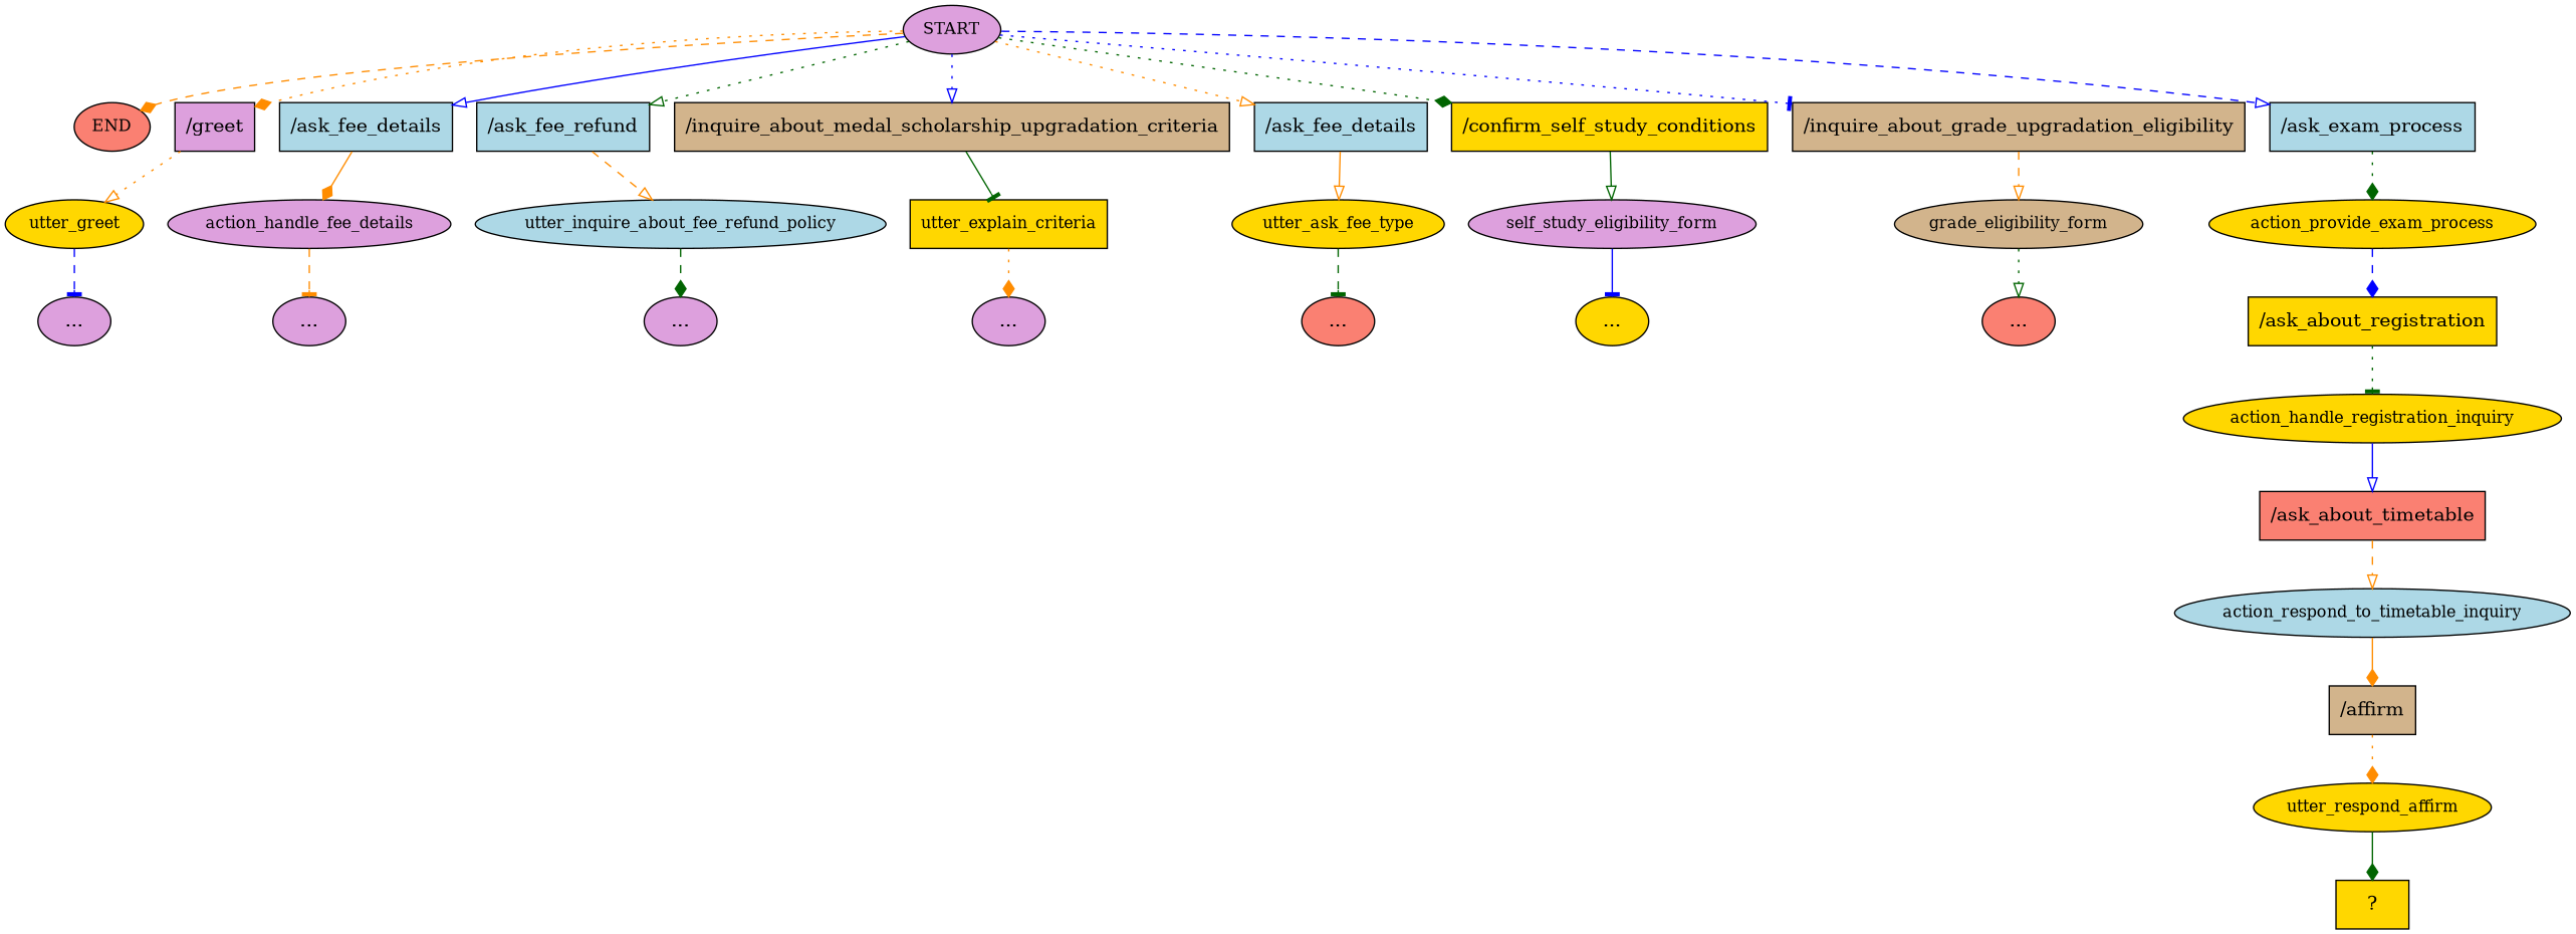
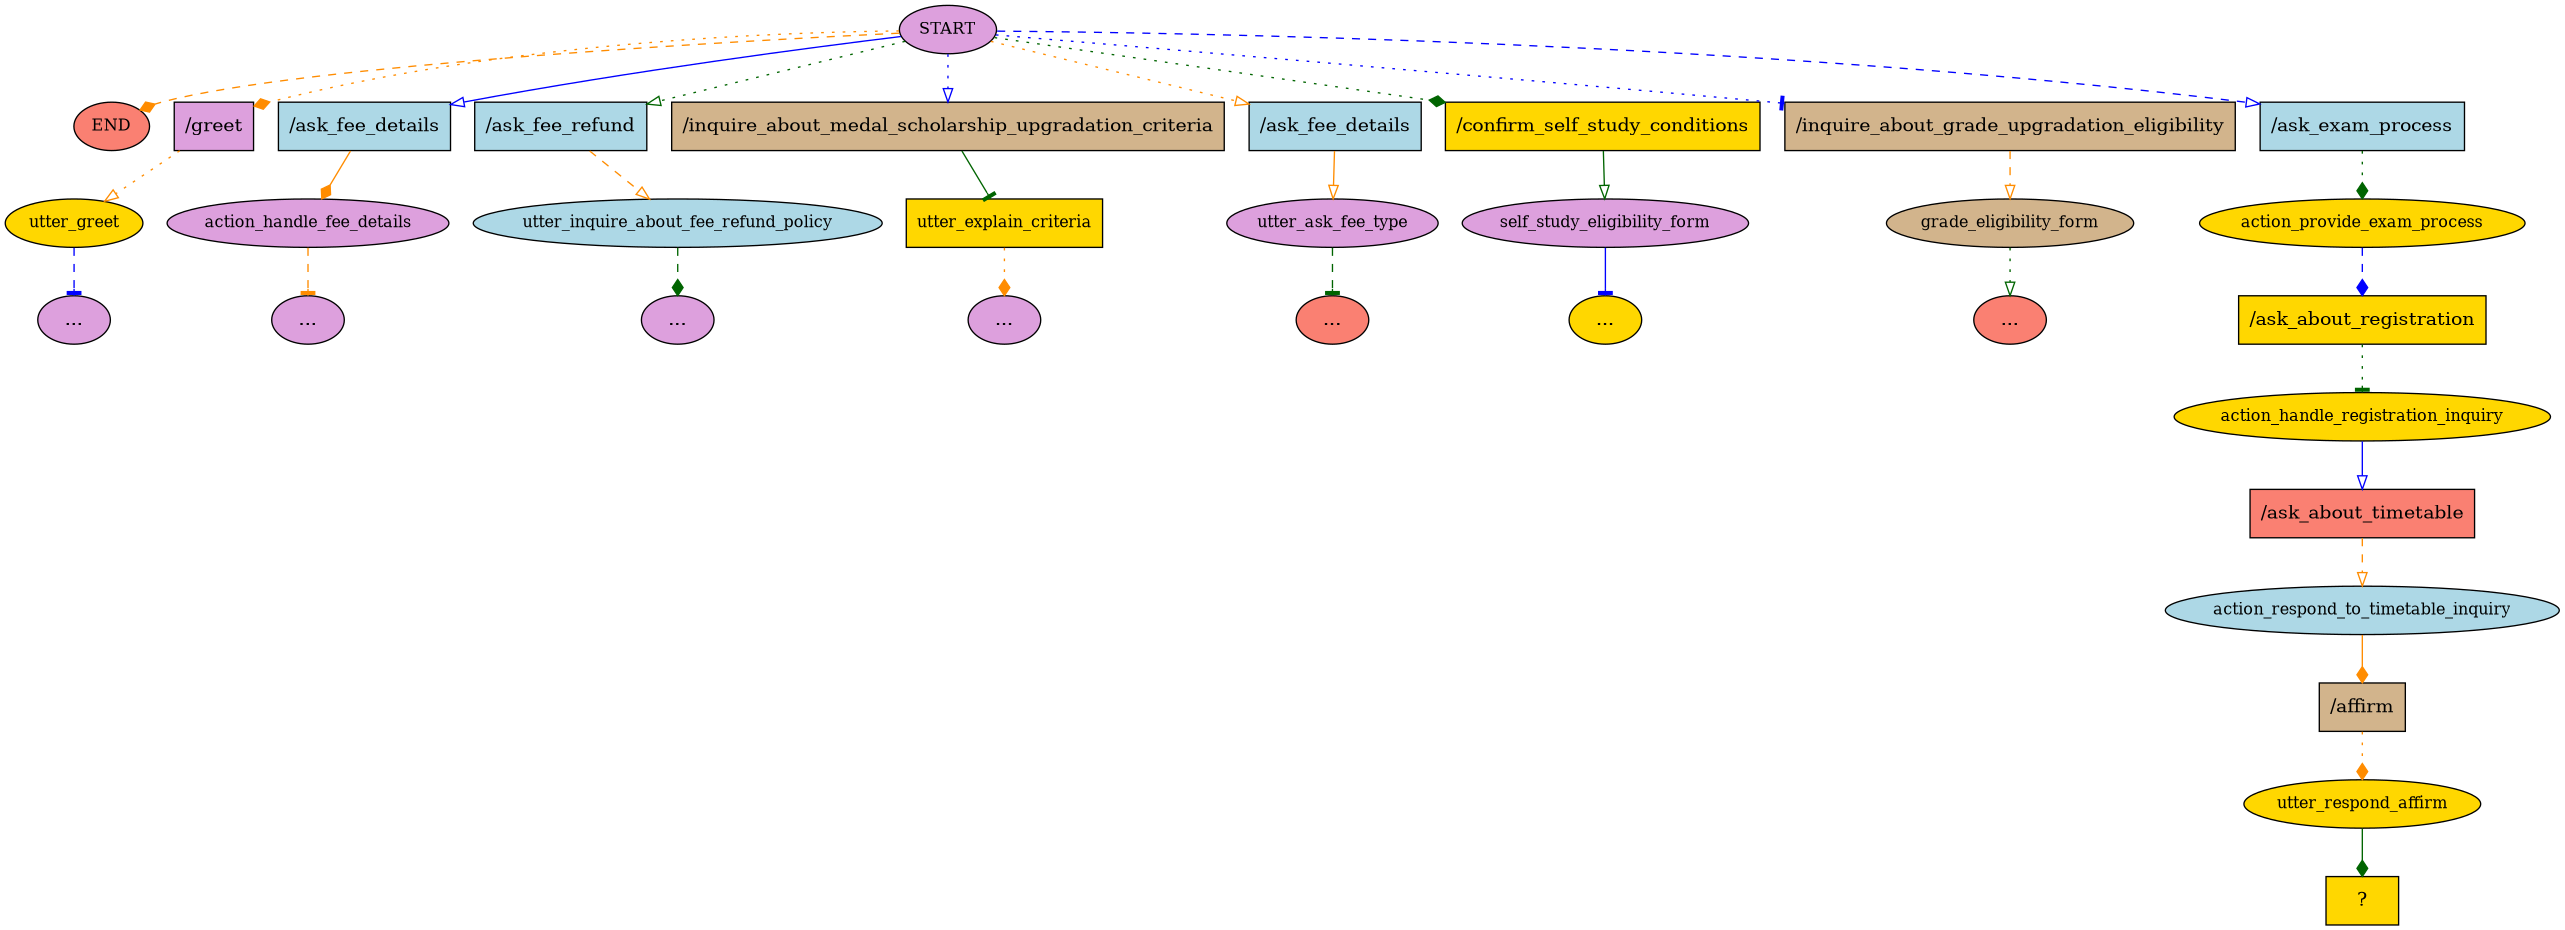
  digraph {
    node [fillcolor=plum style=filled]
    edge [arrowhead=onormal color=darkorange style=dotted]
    n1 [fontsize=12 label=START]
    n2 [fillcolor=salmon fontsize=12 label=END]
    n3 [label="/greet" shape=rect]
    n4 [fillcolor=lightblue label="/ask_fee_details" shape=rect]
    n5 [fillcolor=lightblue label="/ask_fee_refund" shape=rect]
    n6 [fillcolor=tan label="/inquire_about_medal_scholarship_upgradation_criteria" shape=rect]
    n7 [fillcolor=lightblue label="/ask_fee_details" shape=rect]
    n8 [fillcolor=gold label="/confirm_self_study_conditions" shape=rect]
    n9 [fillcolor=tan label="/inquire_about_grade_upgradation_eligibility" shape=rect]
    n10 [fillcolor=lightblue label="/ask_exam_process" shape=rect]
    n11 [fillcolor=gold fontsize=12 label=utter_greet]
    n12 [fontsize=12 label=action_handle_fee_details]
    n13 [fillcolor=lightblue fontsize=12 label=utter_inquire_about_fee_refund_policy]
    n14 [fillcolor=gold fontsize=12 label=utter_explain_criteria shape=box]
-   n15 [fillcolor=gold fontsize=12 label=utter_ask_fee_type]
+   n15 [fontsize=12 label=utter_ask_fee_type]
    n16 [fontsize=12 label=self_study_eligibility_form]
    n17 [fillcolor=tan fontsize=12 label=grade_eligibility_form]
    n18 [fillcolor=gold fontsize=12 label=action_provide_exam_process]
    n19 [label="..."]
    n20 [label="..."]
    n21 [label="..."]
    n22 [label="..."]
    n23 [fillcolor=salmon label="..."]
    n24 [fillcolor=gold label="..."]
    n25 [fillcolor=salmon label="..."]
    n26 [fillcolor=gold label="/ask_about_registration" shape=rect]
    n27 [fillcolor=gold fontsize=12 label=action_handle_registration_inquiry]
    n28 [fillcolor=salmon label="/ask_about_timetable" shape=rect]
    n29 [fillcolor=lightblue fontsize=12 label=action_respond_to_timetable_inquiry]
    n30 [fillcolor=tan label="/affirm" shape=rect]
    n31 [fillcolor=gold fontsize=12 label=utter_respond_affirm]
    n32 [fillcolor=gold label="  ?  " shape=rect]
    n1 -> n2 [arrowhead=diamond style=dashed]
    n1 -> n3 [arrowhead=diamond]
    n1 -> n4 [color=blue style=solid]
    n1 -> n5 [color=darkgreen]
    n1 -> n6 [color=blue]
    n1 -> n7
    n1 -> n8 [arrowhead=diamond color=darkgreen]
    n1 -> n9 [arrowhead=tee color=blue]
    n1 -> n10 [color=blue style=dashed]
    n3 -> n11
    n4 -> n12 [arrowhead=diamond style=solid]
    n5 -> n13 [style=dashed]
    n6 -> n14 [arrowhead=tee color=darkgreen style=solid]
    n7 -> n15 [style=solid]
    n8 -> n16 [color=darkgreen style=solid]
    n9 -> n17 [style=dashed]
    n10 -> n18 [arrowhead=diamond color=darkgreen]
    n11 -> n19 [arrowhead=tee color=blue style=dashed]
    n12 -> n20 [arrowhead=tee style=dashed]
    n13 -> n21 [arrowhead=diamond color=darkgreen style=dashed]
    n14 -> n22 [arrowhead=diamond]
    n15 -> n23 [arrowhead=tee color=darkgreen style=dashed]
    n16 -> n24 [arrowhead=tee color=blue style=solid]
    n17 -> n25 [color=darkgreen]
    n18 -> n26 [arrowhead=diamond color=blue style=dashed]
    n26 -> n27 [arrowhead=tee color=darkgreen]
    n27 -> n28 [color=blue style=solid]
    n28 -> n29 [style=dashed]
    n29 -> n30 [arrowhead=diamond style=solid]
    n30 -> n31 [arrowhead=diamond]
    n31 -> n32 [arrowhead=diamond color=darkgreen style=solid]
  }
